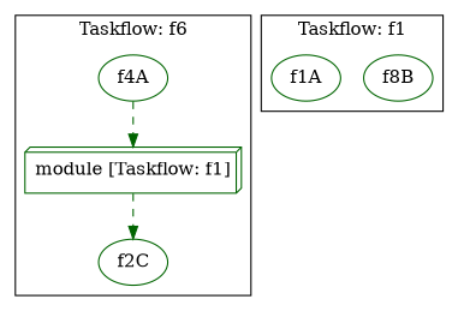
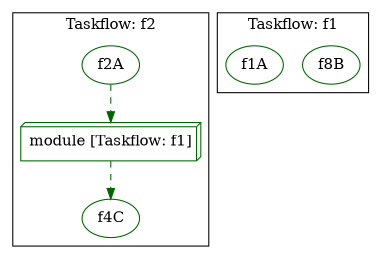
  digraph {
    node [color=darkgreen]
    edge [color=darkgreen style=dashed]
-   n1 [label=f2C]
+   n1 [label=f4C]
    n2 [label="module [Taskflow: f1]" shape=box3d]
-   n3 [label=f4A]
+   n3 [label=f2A]
    n4 [label=f8B]
    n5 [label=f1A]
    subgraph cluster_1 {
-     label="Taskflow: f6"
+     label="Taskflow: f2"
      n1
      n2
      n3
    }
    subgraph cluster_2 {
      label="Taskflow: f1"
      n4
      n5
    }
    n2 -> n1
    n3 -> n2
  }
